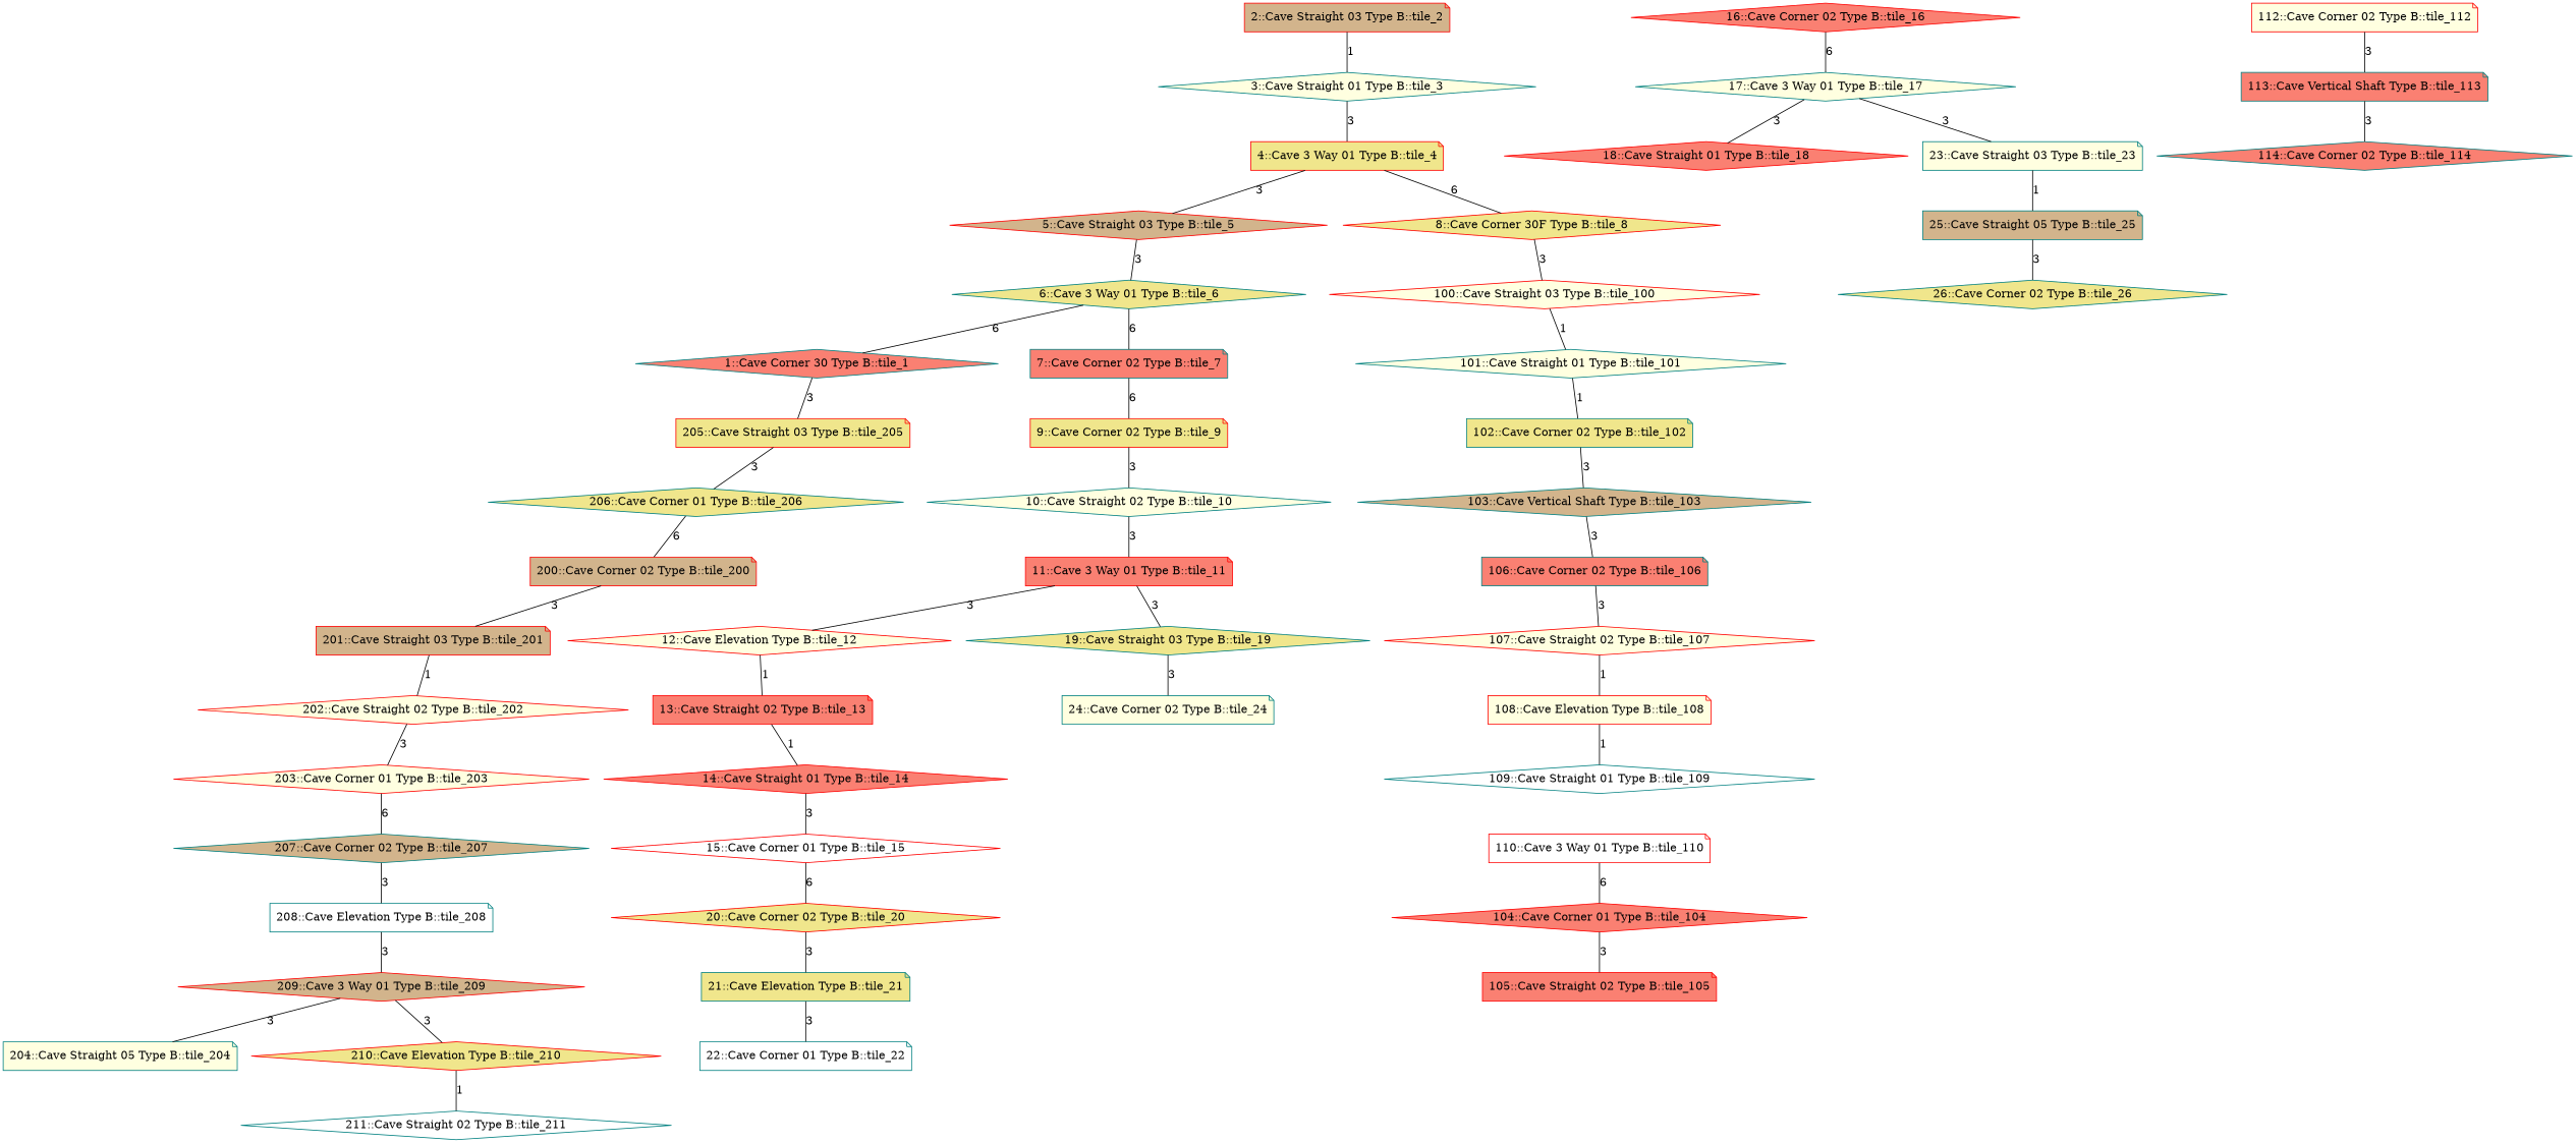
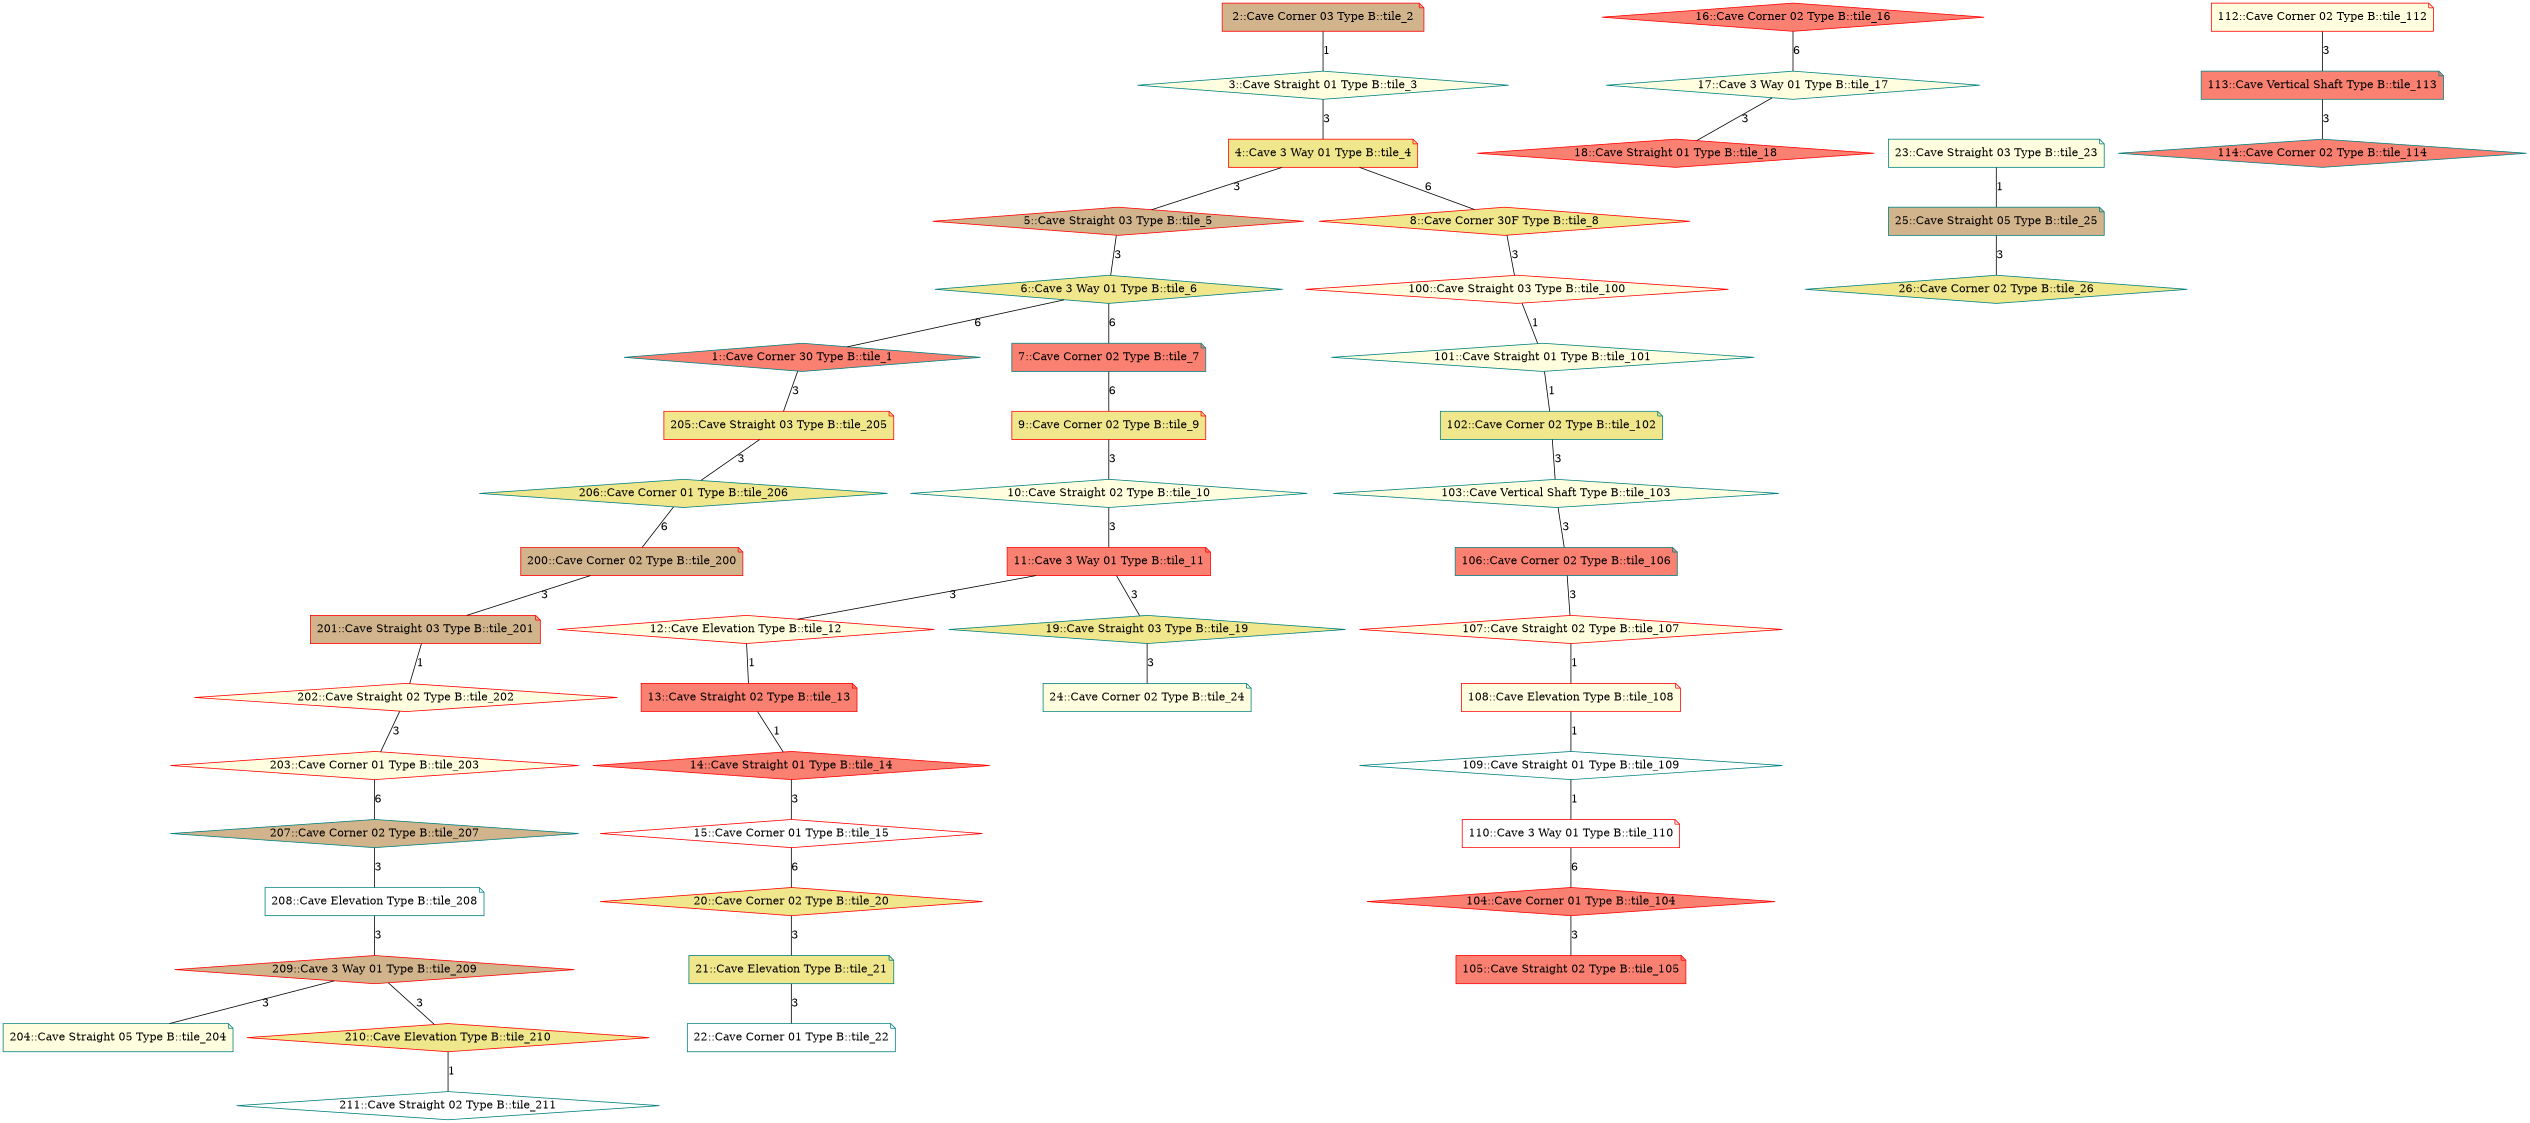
  graph {
    fontname="DejaVu Serif"
    node [color=red fillcolor=lightyellow fontname="DejaVu Serif" shape=diamond style=filled]
    edge [fontname="DejaVu Serif"]
-   n1 [fillcolor=tan label="2::Cave Straight 03 Type B::tile_2" shape=note]
+   n1 [fillcolor=tan label="2::Cave Corner 03 Type B::tile_2" shape=note]
    n2 [color=teal label="3::Cave Straight 01 Type B::tile_3"]
    n3 [color=teal fillcolor=salmon label="1::Cave Corner 30 Type B::tile_1"]
    n4 [fillcolor=khaki label="205::Cave Straight 03 Type B::tile_205" shape=note]
    n5 [color=teal fillcolor=khaki label="206::Cave Corner 01 Type B::tile_206"]
    n6 [fillcolor=khaki label="4::Cave 3 Way 01 Type B::tile_4" shape=note]
    n7 [fillcolor=tan label="5::Cave Straight 03 Type B::tile_5"]
    n8 [fillcolor=khaki label="8::Cave Corner 30F Type B::tile_8"]
    n9 [color=teal fillcolor=khaki label="6::Cave 3 Way 01 Type B::tile_6"]
    n10 [label="100::Cave Straight 03 Type B::tile_100"]
    n11 [color=teal fillcolor=salmon label="7::Cave Corner 02 Type B::tile_7" shape=note]
    n12 [fillcolor=khaki label="9::Cave Corner 02 Type B::tile_9" shape=note]
    n13 [color=teal label="10::Cave Straight 02 Type B::tile_10"]
    n14 [color=teal label="101::Cave Straight 01 Type B::tile_101"]
    n15 [fillcolor=salmon label="11::Cave 3 Way 01 Type B::tile_11" shape=note]
    n16 [label="12::Cave Elevation Type B::tile_12"]
    n17 [color=teal fillcolor=khaki label="19::Cave Straight 03 Type B::tile_19"]
    n18 [fillcolor=salmon label="13::Cave Straight 02 Type B::tile_13" shape=note]
    n19 [color=teal label="24::Cave Corner 02 Type B::tile_24" shape=note]
    n20 [fillcolor=salmon label="14::Cave Straight 01 Type B::tile_14"]
    n21 [fillcolor=white label="15::Cave Corner 01 Type B::tile_15"]
    n22 [fillcolor=khaki label="20::Cave Corner 02 Type B::tile_20"]
    n23 [color=teal fillcolor=khaki label="21::Cave Elevation Type B::tile_21" shape=note]
    n24 [fillcolor=salmon label="16::Cave Corner 02 Type B::tile_16"]
    n25 [color=teal label="17::Cave 3 Way 01 Type B::tile_17"]
    n26 [fillcolor=salmon label="18::Cave Straight 01 Type B::tile_18"]
    n27 [color=teal label="23::Cave Straight 03 Type B::tile_23" shape=note]
    n28 [color=teal fillcolor=tan label="25::Cave Straight 05 Type B::tile_25" shape=note]
    n29 [color=teal fillcolor=white label="22::Cave Corner 01 Type B::tile_22" shape=note]
    n30 [color=teal fillcolor=khaki label="26::Cave Corner 02 Type B::tile_26"]
    n31 [color=teal fillcolor=khaki label="102::Cave Corner 02 Type B::tile_102" shape=note]
-   n32 [color=teal fillcolor=tan label="103::Cave Vertical Shaft Type B::tile_103"]
+   n32 [color=teal label="103::Cave Vertical Shaft Type B::tile_103"]
    n33 [color=teal fillcolor=salmon label="106::Cave Corner 02 Type B::tile_106" shape=note]
    n34 [label="107::Cave Straight 02 Type B::tile_107"]
    n35 [fillcolor=salmon label="104::Cave Corner 01 Type B::tile_104"]
    n36 [fillcolor=salmon label="105::Cave Straight 02 Type B::tile_105" shape=note]
    n37 [label="108::Cave Elevation Type B::tile_108" shape=note]
    n38 [color=teal fillcolor=white label="109::Cave Straight 01 Type B::tile_109"]
    n39 [fillcolor=white label="110::Cave 3 Way 01 Type B::tile_110" shape=note]
    n40 [label="112::Cave Corner 02 Type B::tile_112" shape=note]
    n41 [color=teal fillcolor=salmon label="113::Cave Vertical Shaft Type B::tile_113" shape=note]
    n42 [color=teal fillcolor=salmon label="114::Cave Corner 02 Type B::tile_114"]
    n43 [fillcolor=tan label="200::Cave Corner 02 Type B::tile_200" shape=note]
    n44 [fillcolor=tan label="201::Cave Straight 03 Type B::tile_201" shape=note]
    n45 [label="202::Cave Straight 02 Type B::tile_202"]
    n46 [label="203::Cave Corner 01 Type B::tile_203"]
    n47 [color=teal fillcolor=tan label="207::Cave Corner 02 Type B::tile_207"]
    n48 [color=teal fillcolor=white label="208::Cave Elevation Type B::tile_208" shape=note]
    n49 [color=teal label="204::Cave Straight 05 Type B::tile_204" shape=note]
    n50 [fillcolor=tan label="209::Cave 3 Way 01 Type B::tile_209"]
    n51 [fillcolor=khaki label="210::Cave Elevation Type B::tile_210"]
    n52 [color=teal fillcolor=white label="211::Cave Straight 02 Type B::tile_211"]
    n1 -- n2 [label=1]
    n2 -- n6 [label=3]
    n3 -- n4 [label=3]
    n4 -- n5 [label=3]
    n5 -- n43 [label=6]
    n6 -- n7 [label=3]
    n6 -- n8 [label=6]
    n7 -- n9 [label=3]
    n8 -- n10 [label=3]
    n9 -- n3 [label=6]
    n9 -- n11 [label=6]
    n10 -- n14 [label=1]
    n11 -- n12 [label=6]
    n12 -- n13 [label=3]
    n13 -- n15 [label=3]
    n14 -- n31 [label=1]
    n15 -- n16 [label=3]
    n15 -- n17 [label=3]
    n16 -- n18 [label=1]
    n17 -- n19 [label=3]
    n18 -- n20 [label=1]
    n20 -- n21 [label=3]
    n21 -- n22 [label=6]
    n22 -- n23 [label=3]
    n23 -- n29 [label=3]
    n24 -- n25 [label=6]
    n25 -- n26 [label=3]
-   n25 -- n27 [label=3]
    n27 -- n28 [label=1]
    n28 -- n30 [label=3]
    n31 -- n32 [label=3]
    n32 -- n33 [label=3]
    n33 -- n34 [label=3]
    n34 -- n37 [label=1]
    n35 -- n36 [label=3]
    n37 -- n38 [label=1]
+   n38 -- n39 [label=1]
    n39 -- n35 [label=6]
    n40 -- n41 [label=3]
    n41 -- n42 [label=3]
    n43 -- n44 [label=3]
    n44 -- n45 [label=1]
    n45 -- n46 [label=3]
    n46 -- n47 [label=6]
    n47 -- n48 [label=3]
    n48 -- n50 [label=3]
    n50 -- n49 [label=3]
    n50 -- n51 [label=3]
    n51 -- n52 [label=1]
  }
